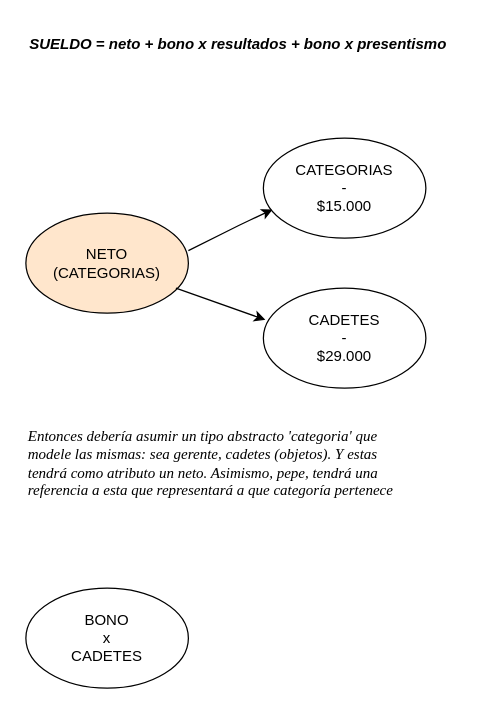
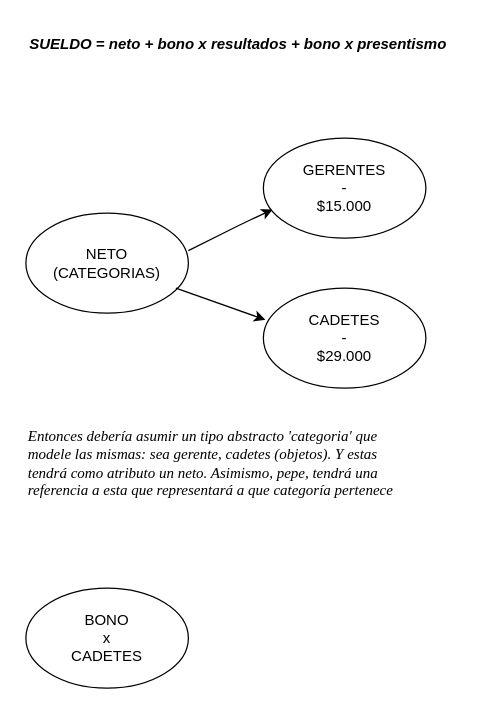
  <mxCell id="0" />
  <mxCell id="1" parent="0" />
  <mxCell id="2" value="SUELDO = &lt;font style=&quot;color: light-dark(rgb(0, 0, 0), rgb(255, 51, 51));&quot;&gt;neto &lt;/font&gt;+ &lt;font style=&quot;&quot;&gt;&lt;font style=&quot;color: light-dark(rgb(0, 0, 0), rgb(0, 255, 0));&quot;&gt;bono &lt;/font&gt;&lt;font style=&quot;&quot;&gt;&lt;font style=&quot;color: light-dark(rgb(0, 0, 0), rgb(0, 255, 0));&quot;&gt;x&lt;/font&gt; &lt;/font&gt;&lt;/font&gt;&lt;font&gt;&lt;font style=&quot;color: light-dark(rgb(0, 0, 0), rgb(0, 255, 0));&quot;&gt;resultados&lt;/font&gt; &lt;/font&gt;+ bono x presentismo" style="text;align=center;html=1;verticalAlign=middle;whiteSpace=wrap;rounded=0;fontStyle=3" parent="1" vertex="1"><mxGeometry x="20" y="20" width="340" height="30" as="geometry" /></mxCell>
- <mxCell id="3" value="&lt;span&gt;&lt;font style=&quot;color: light-dark(rgb(0, 0, 0), rgb(255, 51, 51));&quot;&gt;NETO&lt;/font&gt;&lt;/span&gt;&lt;div style=&quot;scrollbar-color: rgb(75, 75, 75) rgb(27, 29, 30);&quot;&gt;&lt;font style=&quot;color: light-dark(rgb(0, 0, 0), rgb(255, 51, 51));&quot;&gt;(CATEGORIAS)&lt;/font&gt;&lt;/div&gt;" style="ellipse;whiteSpace=wrap;html=1;fillColor=#ffe6cc;" parent="1" vertex="1"><mxGeometry x="20" y="170" width="130" height="80" as="geometry" /></mxCell>
+ <mxCell id="3" value="&lt;span&gt;&lt;font style=&quot;color: light-dark(rgb(0, 0, 0), rgb(255, 51, 51));&quot;&gt;NETO&lt;/font&gt;&lt;/span&gt;&lt;div style=&quot;scrollbar-color: rgb(75, 75, 75) rgb(27, 29, 30);&quot;&gt;&lt;font style=&quot;color: light-dark(rgb(0, 0, 0), rgb(255, 51, 51));&quot;&gt;(CATEGORIAS)&lt;/font&gt;&lt;/div&gt;" style="ellipse;whiteSpace=wrap;html=1;" parent="1" vertex="1"><mxGeometry x="20" y="170" width="130" height="80" as="geometry" /></mxCell>
  <mxCell id="4" value="" style="edgeStyle=none;orthogonalLoop=1;jettySize=auto;html=1;entryX=0.057;entryY=0.713;entryDx=0;entryDy=0;entryPerimeter=0;" parent="1" target="5" edge="1"><mxGeometry width="80" relative="1" as="geometry"><mxPoint x="150" y="200" as="sourcePoint" /><mxPoint x="210" y="170" as="targetPoint" /><Array as="points"><mxPoint x="190" y="180" /></Array></mxGeometry></mxCell>
- <mxCell id="5" value="CATEGORIAS&lt;div&gt;-&lt;/div&gt;&lt;div&gt;$15.000&lt;/div&gt;" style="ellipse;whiteSpace=wrap;html=1;" parent="1" vertex="1"><mxGeometry x="210" y="110" width="130" height="80" as="geometry" /></mxCell>
+ <mxCell id="5" value="GERENTES&lt;div&gt;-&lt;/div&gt;&lt;div&gt;$15.000&lt;/div&gt;" style="ellipse;whiteSpace=wrap;html=1;" parent="1" vertex="1"><mxGeometry x="210" y="110" width="130" height="80" as="geometry" /></mxCell>
  <mxCell id="6" value="CADETES&lt;div&gt;-&lt;/div&gt;&lt;div&gt;$29.000&lt;/div&gt;" style="ellipse;whiteSpace=wrap;html=1;" parent="1" vertex="1"><mxGeometry x="210" y="230" width="130" height="80" as="geometry" /></mxCell>
  <mxCell id="7" value="" style="edgeStyle=none;orthogonalLoop=1;jettySize=auto;html=1;entryX=0.012;entryY=0.317;entryDx=0;entryDy=0;entryPerimeter=0;" parent="1" target="6" edge="1"><mxGeometry width="80" relative="1" as="geometry"><mxPoint x="140" y="230" as="sourcePoint" /><mxPoint x="220" y="230" as="targetPoint" /><Array as="points" /></mxGeometry></mxCell>
  <mxCell id="8" value="&lt;h4&gt;&lt;font face=&quot;Verdana&quot;&gt;&lt;i&gt;&lt;span style=&quot;font-weight: normal;&quot;&gt;Entonces debería asumir un tipo abstracto 'categoria' que modele las mismas: sea gerente, cadetes (objetos). Y estas tendrá como atributo un neto. Asimismo, pepe, tendrá una referencia a esta que representará a que categoría pertenece&lt;/span&gt;&lt;/i&gt;&lt;/font&gt;&lt;/h4&gt;" style="text;strokeColor=none;align=left;fillColor=none;html=1;verticalAlign=middle;whiteSpace=wrap;rounded=0;fontFamily=Verdana;fontSize=12;" parent="1" vertex="1"><mxGeometry x="20" y="340" width="310" height="60" as="geometry" /></mxCell>
  <mxCell id="9" value="&lt;font style=&quot;color: light-dark(rgb(0, 0, 0), rgb(0, 255, 0));&quot;&gt;BONO&lt;/font&gt;&lt;div&gt;&lt;font style=&quot;color: light-dark(rgb(0, 0, 0), rgb(0, 255, 0));&quot;&gt;x&lt;/font&gt;&lt;/div&gt;&lt;div&gt;&lt;font style=&quot;color: light-dark(rgb(0, 0, 0), rgb(0, 255, 0));&quot;&gt;CADETES&lt;/font&gt;&lt;/div&gt;" style="ellipse;whiteSpace=wrap;html=1;" vertex="1" parent="1"><mxGeometry x="20" y="470" width="130" height="80" as="geometry" /></mxCell>
